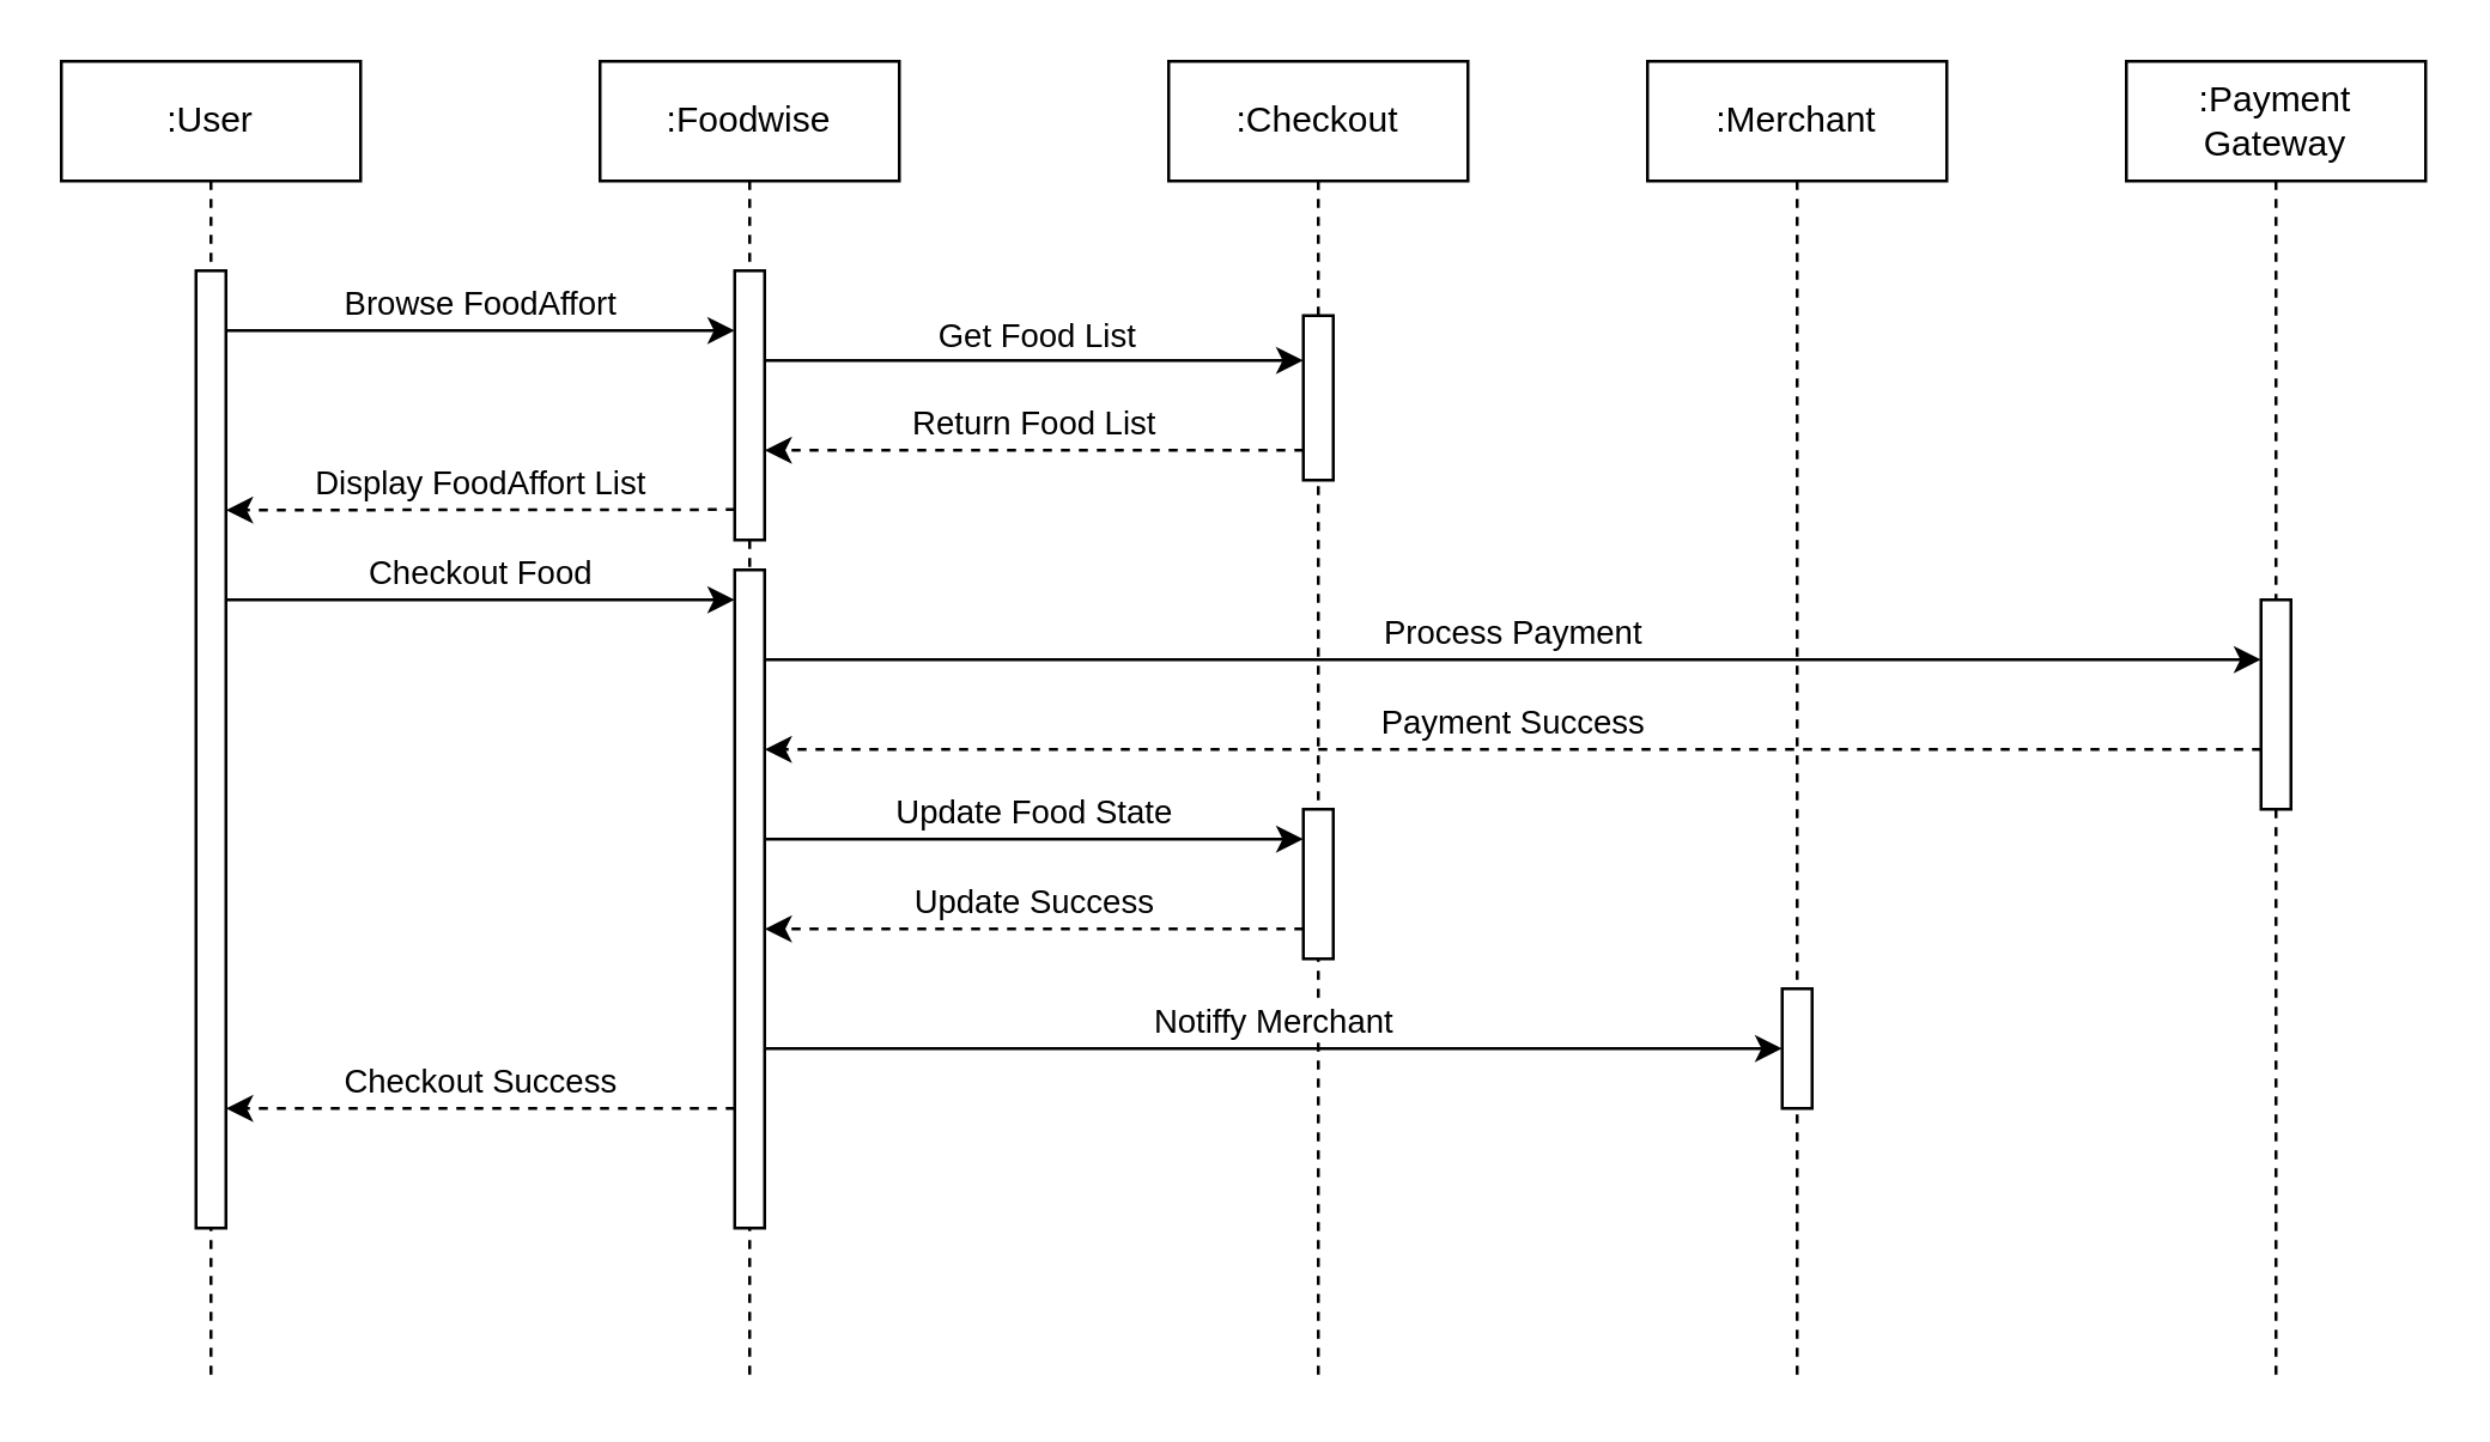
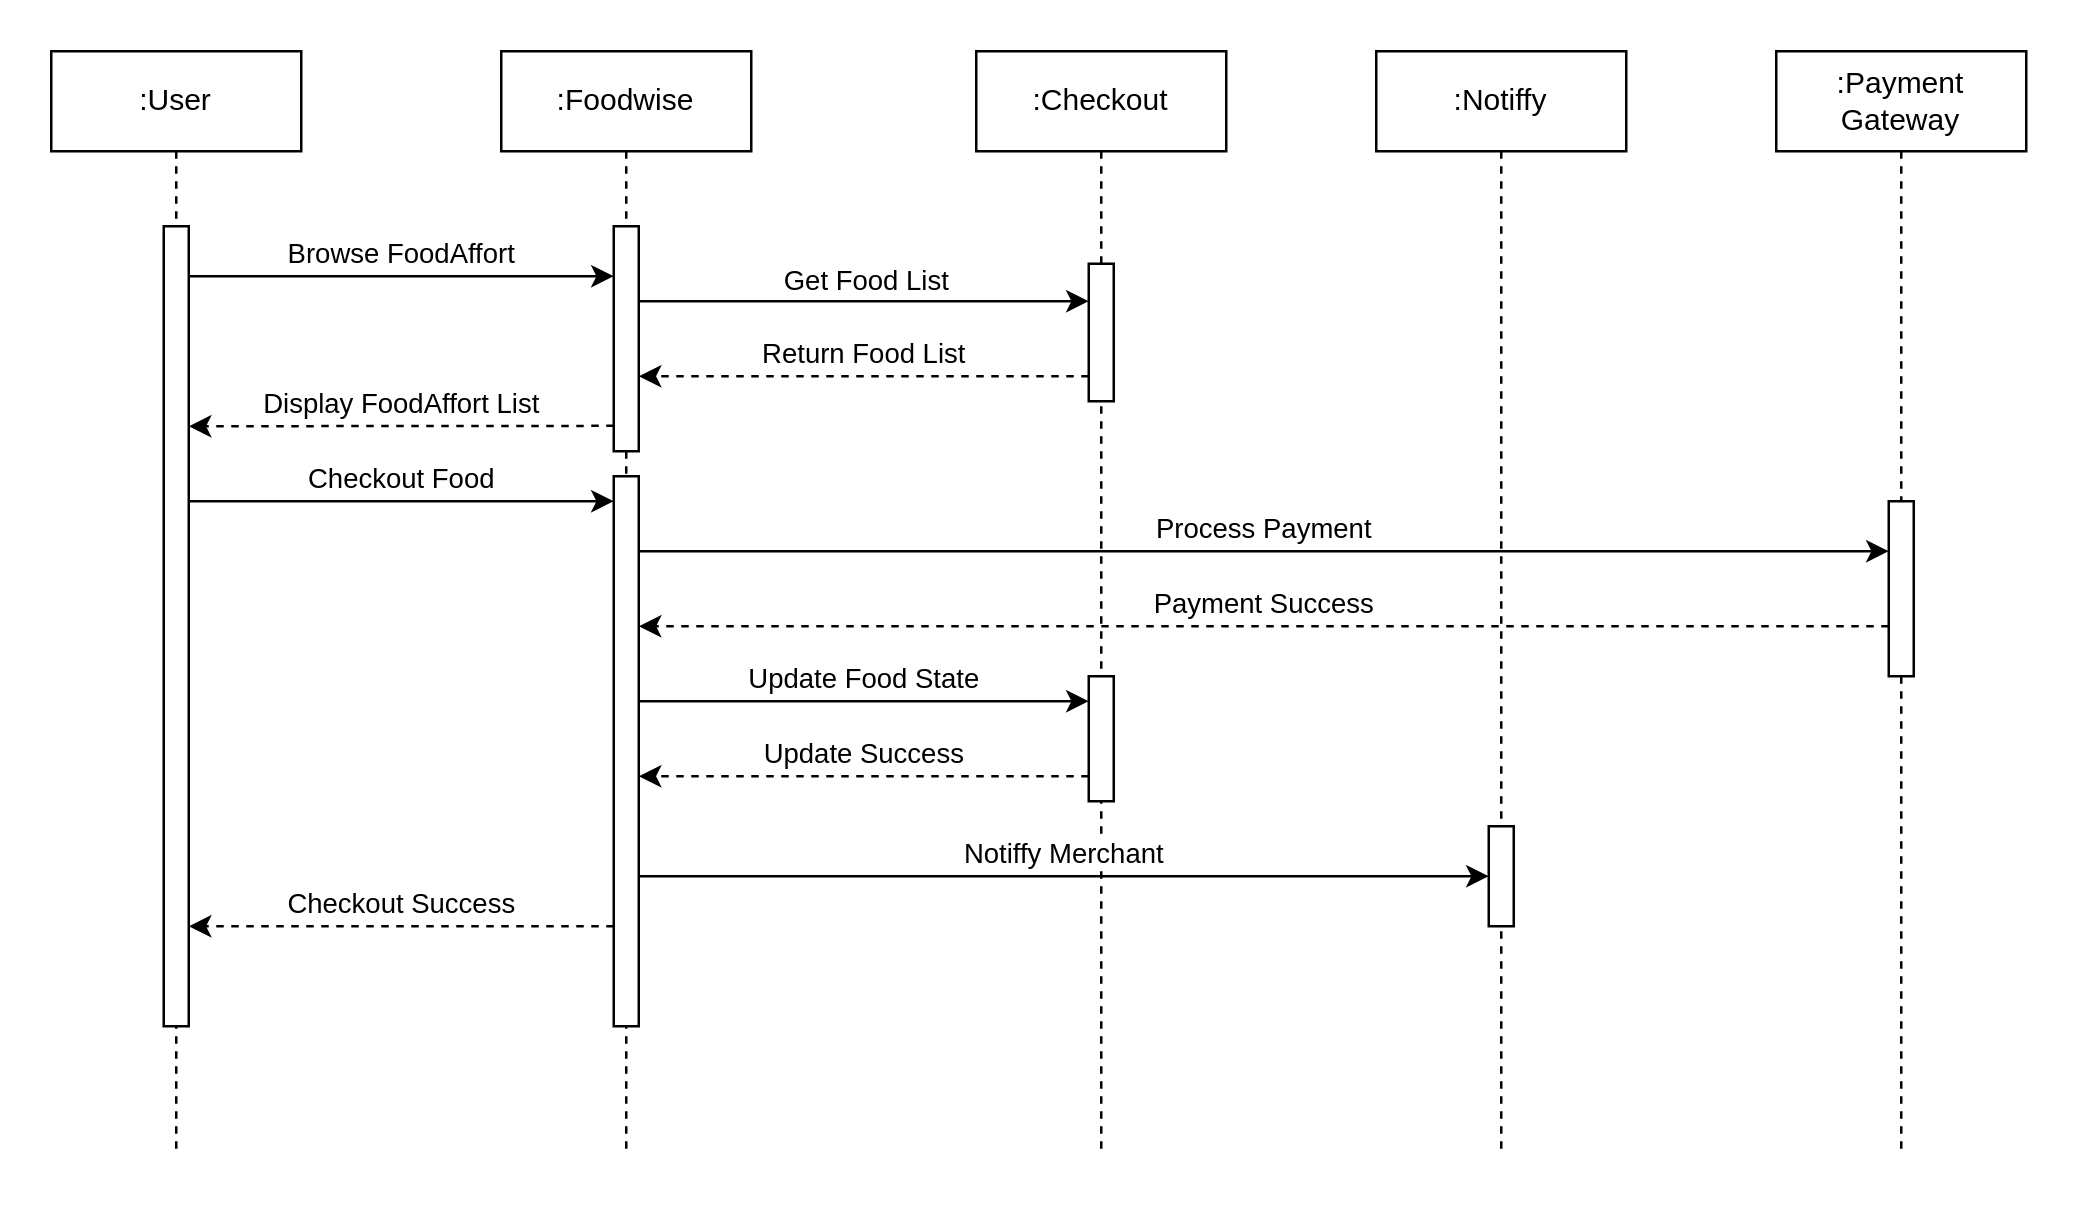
  <mxCell id="0" />
  <mxCell id="1" parent="0" />
  <mxCell id="2" value="&lt;div&gt;:User&lt;/div&gt;" style="shape=umlLifeline;perimeter=lifelinePerimeter;whiteSpace=wrap;html=1;container=0;dropTarget=0;collapsible=0;recursiveResize=0;outlineConnect=0;portConstraint=eastwest;newEdgeStyle={&quot;edgeStyle&quot;:&quot;elbowEdgeStyle&quot;,&quot;elbow&quot;:&quot;vertical&quot;,&quot;curved&quot;:0,&quot;rounded&quot;:0};" parent="1" vertex="1"><mxGeometry x="20" y="20" width="100" height="440" as="geometry" /></mxCell>
  <mxCell id="3" value="" style="html=1;points=[];perimeter=orthogonalPerimeter;outlineConnect=0;targetShapes=umlLifeline;portConstraint=eastwest;newEdgeStyle={&quot;edgeStyle&quot;:&quot;elbowEdgeStyle&quot;,&quot;elbow&quot;:&quot;vertical&quot;,&quot;curved&quot;:0,&quot;rounded&quot;:0};" parent="2" vertex="1"><mxGeometry x="45" y="70" width="10" height="320" as="geometry" /></mxCell>
  <mxCell id="4" value=":Foodwise" style="shape=umlLifeline;perimeter=lifelinePerimeter;whiteSpace=wrap;html=1;container=0;dropTarget=0;collapsible=0;recursiveResize=0;outlineConnect=0;portConstraint=eastwest;newEdgeStyle={&quot;edgeStyle&quot;:&quot;elbowEdgeStyle&quot;,&quot;elbow&quot;:&quot;vertical&quot;,&quot;curved&quot;:0,&quot;rounded&quot;:0};" parent="1" vertex="1"><mxGeometry x="200" y="20" width="100" height="440" as="geometry" /></mxCell>
  <mxCell id="5" value="" style="html=1;points=[];perimeter=orthogonalPerimeter;outlineConnect=0;targetShapes=umlLifeline;portConstraint=eastwest;newEdgeStyle={&quot;edgeStyle&quot;:&quot;elbowEdgeStyle&quot;,&quot;elbow&quot;:&quot;vertical&quot;,&quot;curved&quot;:0,&quot;rounded&quot;:0};" parent="4" vertex="1"><mxGeometry x="45" y="70" width="10" height="90" as="geometry" /></mxCell>
  <mxCell id="6" value="" style="html=1;points=[];perimeter=orthogonalPerimeter;outlineConnect=0;targetShapes=umlLifeline;portConstraint=eastwest;newEdgeStyle={&quot;edgeStyle&quot;:&quot;elbowEdgeStyle&quot;,&quot;elbow&quot;:&quot;vertical&quot;,&quot;curved&quot;:0,&quot;rounded&quot;:0};" vertex="1" parent="4"><mxGeometry x="45" y="170" width="10" height="220" as="geometry" /></mxCell>
  <mxCell id="7" value=":Checkout" style="shape=umlLifeline;perimeter=lifelinePerimeter;whiteSpace=wrap;html=1;container=0;dropTarget=0;collapsible=0;recursiveResize=0;outlineConnect=0;portConstraint=eastwest;newEdgeStyle={&quot;edgeStyle&quot;:&quot;elbowEdgeStyle&quot;,&quot;elbow&quot;:&quot;vertical&quot;,&quot;curved&quot;:0,&quot;rounded&quot;:0};" vertex="1" parent="1"><mxGeometry x="390" y="20" width="100" height="440" as="geometry" /></mxCell>
  <mxCell id="8" value="" style="html=1;points=[];perimeter=orthogonalPerimeter;outlineConnect=0;targetShapes=umlLifeline;portConstraint=eastwest;newEdgeStyle={&quot;edgeStyle&quot;:&quot;elbowEdgeStyle&quot;,&quot;elbow&quot;:&quot;vertical&quot;,&quot;curved&quot;:0,&quot;rounded&quot;:0};" vertex="1" parent="7"><mxGeometry x="45" y="85" width="10" height="55" as="geometry" /></mxCell>
  <mxCell id="9" value="" style="html=1;points=[];perimeter=orthogonalPerimeter;outlineConnect=0;targetShapes=umlLifeline;portConstraint=eastwest;newEdgeStyle={&quot;edgeStyle&quot;:&quot;elbowEdgeStyle&quot;,&quot;elbow&quot;:&quot;vertical&quot;,&quot;curved&quot;:0,&quot;rounded&quot;:0};" vertex="1" parent="7"><mxGeometry x="45" y="250" width="10" height="50" as="geometry" /></mxCell>
  <mxCell id="10" value="Browse FoodAffort" style="edgeStyle=elbowEdgeStyle;rounded=0;orthogonalLoop=1;jettySize=auto;html=1;elbow=vertical;curved=0;verticalAlign=bottom;" edge="1" parent="1" source="3" target="5"><mxGeometry x="-0.002" relative="1" as="geometry"><Array as="points"><mxPoint x="170" y="110" /></Array><mxPoint as="offset" /></mxGeometry></mxCell>
  <mxCell id="11" style="edgeStyle=elbowEdgeStyle;rounded=0;orthogonalLoop=1;jettySize=auto;html=1;elbow=vertical;curved=0;" edge="1" parent="1" source="5" target="8"><mxGeometry relative="1" as="geometry"><mxPoint x="210" y="160" as="sourcePoint" /><mxPoint x="430" y="110" as="targetPoint" /><Array as="points"><mxPoint x="290" y="120" /><mxPoint x="300" y="120" /><mxPoint x="320" y="110" /><mxPoint x="320" y="160" /><mxPoint x="264" y="86" /></Array></mxGeometry></mxCell>
  <mxCell id="12" value="&lt;div&gt;Get Food List&lt;/div&gt;" style="edgeLabel;html=1;align=center;verticalAlign=bottom;resizable=0;points=[];" vertex="1" connectable="0" parent="11"><mxGeometry relative="1" as="geometry"><mxPoint as="offset" /></mxGeometry></mxCell>
  <mxCell id="13" value="Return Food List" style="endArrow=classic;html=1;rounded=0;dashed=1;edgeStyle=elbowEdgeStyle;elbow=vertical;labelPosition=center;verticalLabelPosition=middle;align=center;verticalAlign=bottom;" edge="1" parent="1"><mxGeometry width="50" height="50" relative="1" as="geometry"><mxPoint x="435" y="150" as="sourcePoint" /><mxPoint x="255" y="150" as="targetPoint" /><Array as="points"><mxPoint x="350" y="150" /><mxPoint x="340" y="140" /></Array></mxGeometry></mxCell>
  <mxCell id="14" value="Display FoodAffort List" style="edgeStyle=elbowEdgeStyle;rounded=0;orthogonalLoop=1;jettySize=auto;html=1;elbow=vertical;curved=0;dashed=1;verticalAlign=bottom;" edge="1" parent="1" target="3"><mxGeometry relative="1" as="geometry"><mxPoint x="245" y="169.835" as="sourcePoint" /><mxPoint x="75" y="170.172" as="targetPoint" /></mxGeometry></mxCell>
- <mxCell id="15" value=":Merchant" style="shape=umlLifeline;perimeter=lifelinePerimeter;whiteSpace=wrap;html=1;container=0;dropTarget=0;collapsible=0;recursiveResize=0;outlineConnect=0;portConstraint=eastwest;newEdgeStyle={&quot;edgeStyle&quot;:&quot;elbowEdgeStyle&quot;,&quot;elbow&quot;:&quot;vertical&quot;,&quot;curved&quot;:0,&quot;rounded&quot;:0};" vertex="1" parent="1"><mxGeometry x="550" y="20" width="100" height="440" as="geometry" /></mxCell>
+ <mxCell id="15" value=":Notiffy" style="shape=umlLifeline;perimeter=lifelinePerimeter;whiteSpace=wrap;html=1;container=0;dropTarget=0;collapsible=0;recursiveResize=0;outlineConnect=0;portConstraint=eastwest;newEdgeStyle={&quot;edgeStyle&quot;:&quot;elbowEdgeStyle&quot;,&quot;elbow&quot;:&quot;vertical&quot;,&quot;curved&quot;:0,&quot;rounded&quot;:0};" vertex="1" parent="1"><mxGeometry x="550" y="20" width="100" height="440" as="geometry" /></mxCell>
  <mxCell id="16" value="" style="html=1;points=[];perimeter=orthogonalPerimeter;outlineConnect=0;targetShapes=umlLifeline;portConstraint=eastwest;newEdgeStyle={&quot;edgeStyle&quot;:&quot;elbowEdgeStyle&quot;,&quot;elbow&quot;:&quot;vertical&quot;,&quot;curved&quot;:0,&quot;rounded&quot;:0};" vertex="1" parent="15"><mxGeometry x="45" y="310" width="10" height="40" as="geometry" /></mxCell>
  <mxCell id="17" value=":Payment Gateway" style="shape=umlLifeline;perimeter=lifelinePerimeter;whiteSpace=wrap;html=1;container=0;dropTarget=0;collapsible=0;recursiveResize=0;outlineConnect=0;portConstraint=eastwest;newEdgeStyle={&quot;edgeStyle&quot;:&quot;elbowEdgeStyle&quot;,&quot;elbow&quot;:&quot;vertical&quot;,&quot;curved&quot;:0,&quot;rounded&quot;:0};" vertex="1" parent="1"><mxGeometry x="710" y="20" width="100" height="440" as="geometry" /></mxCell>
  <mxCell id="18" value="" style="html=1;points=[];perimeter=orthogonalPerimeter;outlineConnect=0;targetShapes=umlLifeline;portConstraint=eastwest;newEdgeStyle={&quot;edgeStyle&quot;:&quot;elbowEdgeStyle&quot;,&quot;elbow&quot;:&quot;vertical&quot;,&quot;curved&quot;:0,&quot;rounded&quot;:0};" vertex="1" parent="17"><mxGeometry x="45" y="180" width="10" height="70" as="geometry" /></mxCell>
  <mxCell id="19" value="&lt;div&gt;Checkout Food&lt;/div&gt;" style="edgeStyle=elbowEdgeStyle;rounded=0;orthogonalLoop=1;jettySize=auto;html=1;elbow=vertical;curved=0;verticalAlign=bottom;" edge="1" parent="1"><mxGeometry relative="1" as="geometry"><mxPoint x="75" y="200" as="sourcePoint" /><mxPoint x="245" y="200" as="targetPoint" /><mxPoint as="offset" /></mxGeometry></mxCell>
  <mxCell id="20" value="Process Payment" style="edgeStyle=elbowEdgeStyle;rounded=0;orthogonalLoop=1;jettySize=auto;html=1;elbow=vertical;curved=0;verticalAlign=bottom;" edge="1" parent="1" source="6" target="18"><mxGeometry relative="1" as="geometry"><mxPoint x="595" y="220" as="targetPoint" /><Array as="points"><mxPoint x="300" y="220" /><mxPoint x="290" y="210" /></Array></mxGeometry></mxCell>
  <mxCell id="21" value="Payment Success" style="edgeStyle=elbowEdgeStyle;rounded=0;orthogonalLoop=1;jettySize=auto;html=1;elbow=vertical;curved=0;verticalAlign=bottom;dashed=1;" edge="1" parent="1"><mxGeometry relative="1" as="geometry"><mxPoint x="755" y="250" as="sourcePoint" /><mxPoint x="255" y="250" as="targetPoint" /><Array as="points"><mxPoint x="330" y="250" /></Array></mxGeometry></mxCell>
  <mxCell id="22" value="Update Food State" style="edgeStyle=elbowEdgeStyle;rounded=0;orthogonalLoop=1;jettySize=auto;html=1;elbow=vertical;curved=0;verticalAlign=bottom;" edge="1" parent="1" source="6" target="9"><mxGeometry relative="1" as="geometry"><Array as="points"><mxPoint x="320" y="280" /></Array></mxGeometry></mxCell>
  <mxCell id="23" value="Update Success" style="edgeStyle=elbowEdgeStyle;rounded=0;orthogonalLoop=1;jettySize=auto;html=1;elbow=vertical;curved=0;verticalAlign=bottom;dashed=1;" edge="1" parent="1" source="9" target="6"><mxGeometry relative="1" as="geometry"><mxPoint x="430" y="300.004" as="sourcePoint" /><mxPoint x="250" y="300.004" as="targetPoint" /><Array as="points"><mxPoint x="300" y="310" /><mxPoint x="280" y="300" /></Array></mxGeometry></mxCell>
  <mxCell id="24" value="Notiffy Merchant" style="edgeStyle=elbowEdgeStyle;rounded=0;orthogonalLoop=1;jettySize=auto;html=1;elbow=vertical;curved=0;verticalAlign=bottom;" edge="1" parent="1"><mxGeometry relative="1" as="geometry"><mxPoint x="255" y="350.005" as="sourcePoint" /><mxPoint x="595" y="350.005" as="targetPoint" /><Array as="points" /></mxGeometry></mxCell>
  <mxCell id="25" value="Checkout Success" style="edgeStyle=elbowEdgeStyle;rounded=0;orthogonalLoop=1;jettySize=auto;html=1;elbow=vertical;curved=0;verticalAlign=bottom;dashed=1;" edge="1" parent="1" source="6" target="3"><mxGeometry relative="1" as="geometry"><Array as="points"><mxPoint x="190" y="370" /></Array></mxGeometry></mxCell>
